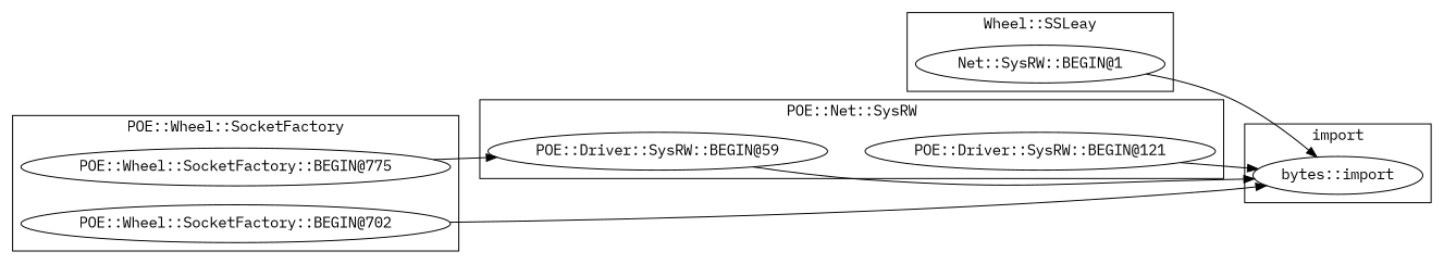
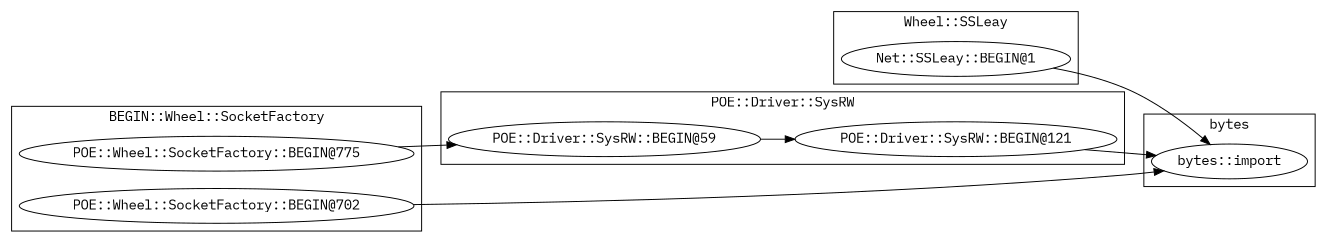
  digraph {
    fontname="IBM Plex Mono"
    rankdir=LR
    node [fontname="IBM Plex Mono"]
    edge [fontname="IBM Plex Mono"]
    "POE::Driver::SysRW::BEGIN@59"
    "POE::Driver::SysRW::BEGIN@121"
-   "Net::SSLeay::BEGIN@1" [label="Net::SysRW::BEGIN@1"]
+   "Net::SSLeay::BEGIN@1"
    "bytes::import"
    "POE::Wheel::SocketFactory::BEGIN@775"
    "POE::Wheel::SocketFactory::BEGIN@702"
    subgraph cluster_1 {
-     label="POE::Net::SysRW"
+     label="POE::Driver::SysRW"
      "POE::Driver::SysRW::BEGIN@59"
      "POE::Driver::SysRW::BEGIN@121"
    }
    subgraph cluster_2 {
      label="Wheel::SSLeay"
      "Net::SSLeay::BEGIN@1"
    }
    subgraph cluster_3 {
-     label=import
+     label=bytes
      "bytes::import"
    }
    subgraph cluster_4 {
-     label="POE::Wheel::SocketFactory"
+     label="BEGIN::Wheel::SocketFactory"
      "POE::Wheel::SocketFactory::BEGIN@775"
      "POE::Wheel::SocketFactory::BEGIN@702"
    }
-   "POE::Driver::SysRW::BEGIN@59" -> "bytes::import"
+   "POE::Driver::SysRW::BEGIN@59" -> "POE::Driver::SysRW::BEGIN@121"
    "POE::Driver::SysRW::BEGIN@121" -> "bytes::import"
    "Net::SSLeay::BEGIN@1" -> "bytes::import"
    "POE::Wheel::SocketFactory::BEGIN@775" -> "POE::Driver::SysRW::BEGIN@59"
    "POE::Wheel::SocketFactory::BEGIN@702" -> "bytes::import"
  }
